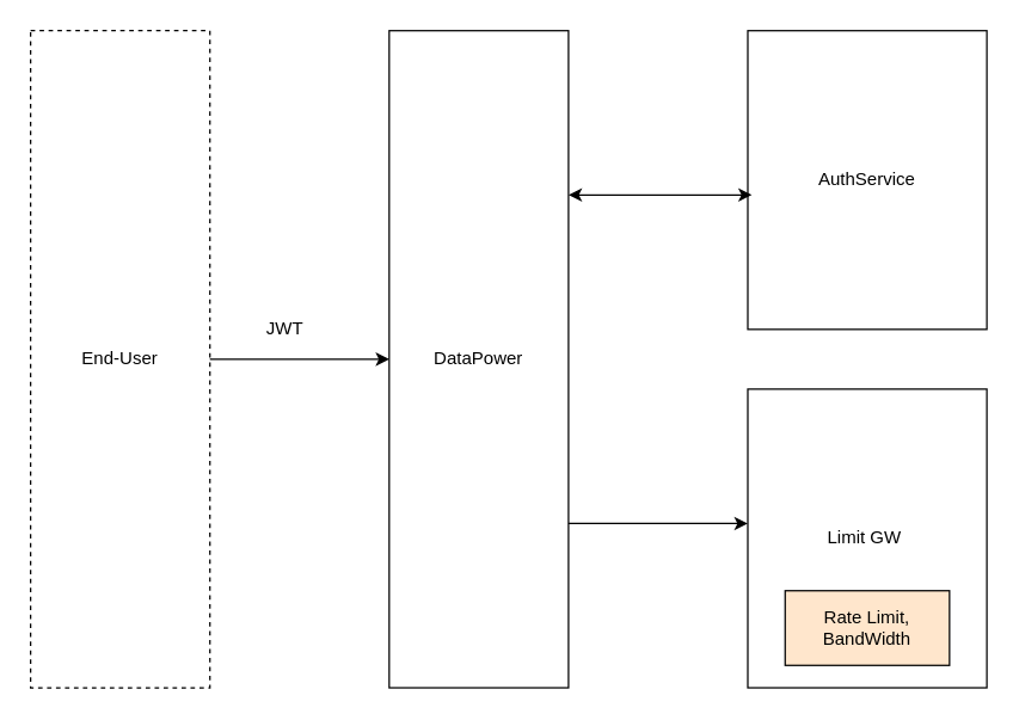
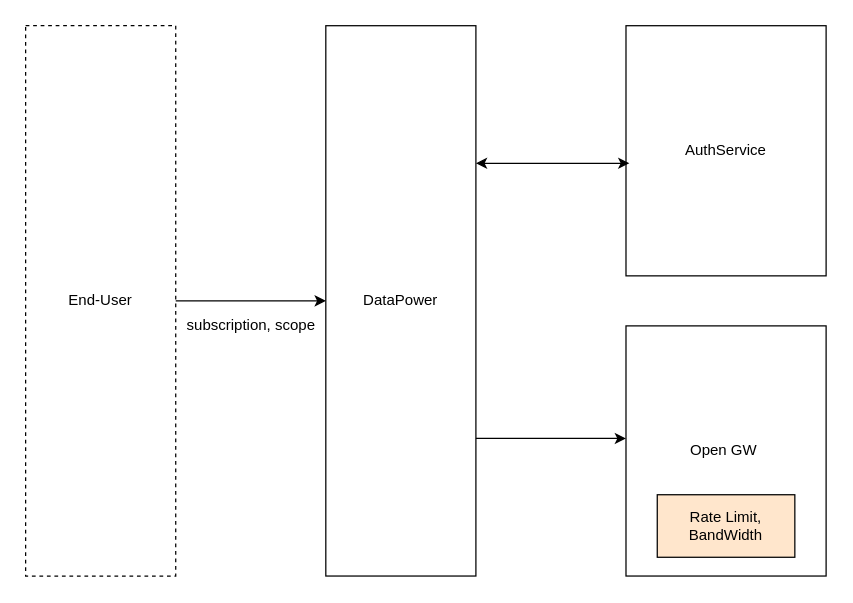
  <mxCell id="0" />
  <mxCell id="1" parent="0" />
  <mxCell id="2" value="DataPower" style="rounded=0;whiteSpace=wrap;html=1;" vertex="1" parent="1"><mxGeometry x="260" y="20" width="120" height="440" as="geometry" /></mxCell>
  <mxCell id="3" value="AuthService" style="rounded=0;whiteSpace=wrap;html=1;" vertex="1" parent="1"><mxGeometry x="500" y="20" width="160" height="200" as="geometry" /></mxCell>
  <mxCell id="4" value="" style="endArrow=classic;startArrow=classic;html=1;rounded=0;entryX=0.017;entryY=0.55;entryDx=0;entryDy=0;exitX=1;exitY=0.25;exitDx=0;exitDy=0;entryPerimeter=0;" edge="1" parent="1" target="3" source="2"><mxGeometry width="50" height="50" relative="1" as="geometry"><mxPoint x="380" y="60" as="sourcePoint" /><mxPoint x="630" y="210" as="targetPoint" /></mxGeometry></mxCell>
  <mxCell id="5" value="End-User" style="rounded=0;whiteSpace=wrap;html=1;dashed=1;" vertex="1" parent="1"><mxGeometry x="20" y="20" width="120" height="440" as="geometry" /></mxCell>
  <mxCell id="6" value="" style="endArrow=classic;html=1;rounded=0;exitX=1;exitY=0.5;exitDx=0;exitDy=0;entryX=0;entryY=0.5;entryDx=0;entryDy=0;" edge="1" parent="1" source="5" target="2"><mxGeometry width="50" height="50" relative="1" as="geometry"><mxPoint x="500" y="220" as="sourcePoint" /><mxPoint x="550" y="170" as="targetPoint" /></mxGeometry></mxCell>
- <mxCell id="7" value="JWT" style="text;html=1;align=center;verticalAlign=middle;resizable=0;points=[];autosize=1;strokeColor=none;fillColor=none;" vertex="1" parent="1"><mxGeometry x="170" y="210" width="40" height="20" as="geometry" /></mxCell>
- <mxCell id="9" value="Limit GW&amp;nbsp;" style="rounded=0;whiteSpace=wrap;html=1;" vertex="1" parent="1"><mxGeometry x="500" y="260" width="160" height="200" as="geometry" /></mxCell>
+ <mxCell id="8" value="subscription, scope" style="text;html=1;align=center;verticalAlign=middle;resizable=0;points=[];autosize=1;strokeColor=none;fillColor=none;" vertex="1" parent="1"><mxGeometry x="140" y="250" width="120" height="20" as="geometry" /></mxCell>
+ <mxCell id="9" value="Open GW&amp;nbsp;" style="rounded=0;whiteSpace=wrap;html=1;" vertex="1" parent="1"><mxGeometry x="500" y="260" width="160" height="200" as="geometry" /></mxCell>
  <mxCell id="10" value="" style="endArrow=classic;html=1;rounded=0;exitX=1;exitY=0.75;exitDx=0;exitDy=0;" edge="1" parent="1" source="2"><mxGeometry width="50" height="50" relative="1" as="geometry"><mxPoint x="380" y="300" as="sourcePoint" /><mxPoint x="500" y="350" as="targetPoint" /></mxGeometry></mxCell>
  <mxCell id="11" value="Rate Limit, BandWidth" style="rounded=0;whiteSpace=wrap;html=1;fillColor=#ffe6cc;" vertex="1" parent="1"><mxGeometry x="525" y="395" width="110" height="50" as="geometry" /></mxCell>
